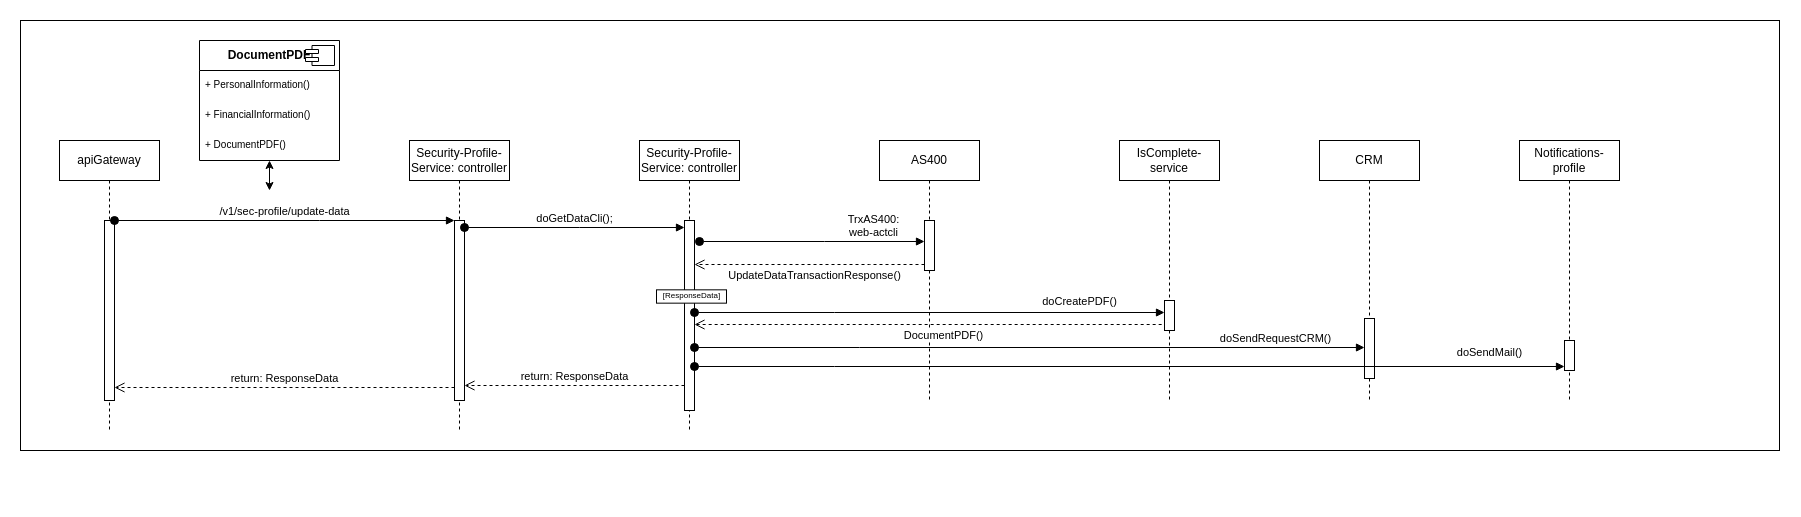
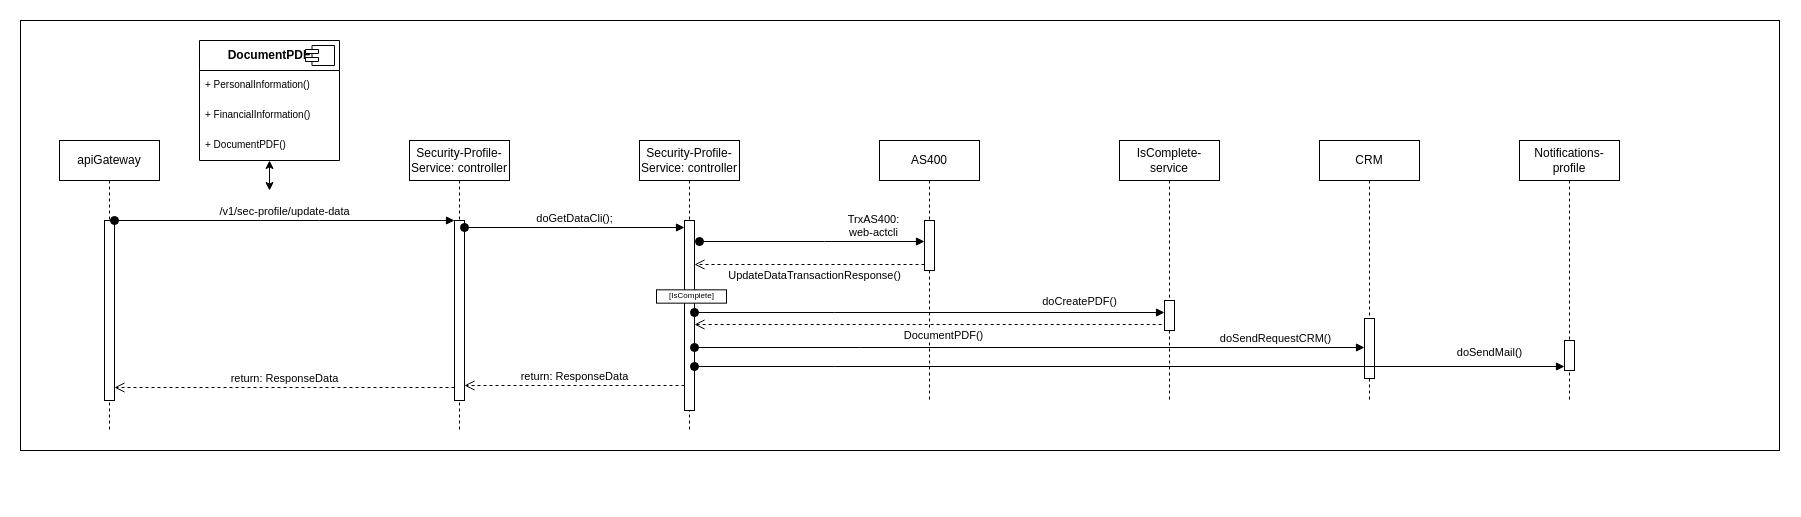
  <mxCell id="0" />
  <mxCell id="1" parent="0" />
  <mxCell id="2" value="" style="rounded=0;whiteSpace=wrap;html=1;" parent="1" vertex="1"><mxGeometry x="20" y="20" width="1759" height="430" as="geometry" /></mxCell>
  <mxCell id="3" value="apiGateway&lt;br&gt;" style="shape=umlLifeline;perimeter=lifelinePerimeter;whiteSpace=wrap;html=1;container=0;dropTarget=0;collapsible=0;recursiveResize=0;outlineConnect=0;portConstraint=eastwest;newEdgeStyle={&quot;edgeStyle&quot;:&quot;elbowEdgeStyle&quot;,&quot;elbow&quot;:&quot;vertical&quot;,&quot;curved&quot;:0,&quot;rounded&quot;:0};" parent="1" vertex="1"><mxGeometry x="59" y="140" width="100" height="290" as="geometry" /></mxCell>
  <mxCell id="4" value="" style="html=1;points=[];perimeter=orthogonalPerimeter;outlineConnect=0;targetShapes=umlLifeline;portConstraint=eastwest;newEdgeStyle={&quot;edgeStyle&quot;:&quot;elbowEdgeStyle&quot;,&quot;elbow&quot;:&quot;vertical&quot;,&quot;curved&quot;:0,&quot;rounded&quot;:0};" parent="3" vertex="1"><mxGeometry x="45" y="80" width="10" height="180" as="geometry" /></mxCell>
  <mxCell id="5" value="Security-Profile-Service: controller" style="shape=umlLifeline;perimeter=lifelinePerimeter;whiteSpace=wrap;html=1;container=0;dropTarget=0;collapsible=0;recursiveResize=0;outlineConnect=0;portConstraint=eastwest;newEdgeStyle={&quot;edgeStyle&quot;:&quot;elbowEdgeStyle&quot;,&quot;elbow&quot;:&quot;vertical&quot;,&quot;curved&quot;:0,&quot;rounded&quot;:0};" parent="1" vertex="1"><mxGeometry x="409" y="140" width="100" height="290" as="geometry" /></mxCell>
  <mxCell id="6" value="" style="html=1;points=[];perimeter=orthogonalPerimeter;outlineConnect=0;targetShapes=umlLifeline;portConstraint=eastwest;newEdgeStyle={&quot;edgeStyle&quot;:&quot;elbowEdgeStyle&quot;,&quot;elbow&quot;:&quot;vertical&quot;,&quot;curved&quot;:0,&quot;rounded&quot;:0};" parent="5" vertex="1"><mxGeometry x="45" y="80" width="10" height="180" as="geometry" /></mxCell>
  <mxCell id="7" value="return: ResponseData" style="html=1;verticalAlign=bottom;endArrow=open;dashed=1;endSize=8;edgeStyle=elbowEdgeStyle;elbow=vertical;curved=0;rounded=0;" parent="1" edge="1"><mxGeometry x="0.002" relative="1" as="geometry"><mxPoint x="114" y="387" as="targetPoint" /><Array as="points"><mxPoint x="399" y="387" /><mxPoint x="369" y="407" /><mxPoint x="429" y="377" /><mxPoint x="339" y="357" /><mxPoint x="379" y="337" /><mxPoint x="309" y="467" /><mxPoint x="209" y="457" /></Array><mxPoint x="454" y="387" as="sourcePoint" /><mxPoint as="offset" /></mxGeometry></mxCell>
  <mxCell id="8" value="/v1/sec-profile/update-data" style="html=1;verticalAlign=bottom;startArrow=oval;endArrow=block;startSize=8;edgeStyle=elbowEdgeStyle;elbow=vertical;curved=0;rounded=0;" parent="1" source="4" target="6" edge="1"><mxGeometry relative="1" as="geometry"><mxPoint x="209" y="220" as="sourcePoint" /><mxPoint x="309" y="220" as="targetPoint" /><Array as="points"><mxPoint x="319" y="220" /></Array></mxGeometry></mxCell>
  <mxCell id="9" value="&lt;span style=&quot;font-weight: normal;&quot;&gt;Security-Profile-Service: controller&lt;/span&gt;" style="shape=umlLifeline;perimeter=lifelinePerimeter;whiteSpace=wrap;html=1;container=0;dropTarget=0;collapsible=0;recursiveResize=0;outlineConnect=0;portConstraint=eastwest;newEdgeStyle={&quot;edgeStyle&quot;:&quot;elbowEdgeStyle&quot;,&quot;elbow&quot;:&quot;vertical&quot;,&quot;curved&quot;:0,&quot;rounded&quot;:0};fontStyle=1" parent="1" vertex="1"><mxGeometry x="639" y="140" width="100" height="290" as="geometry" /></mxCell>
  <mxCell id="10" value="" style="html=1;points=[];perimeter=orthogonalPerimeter;outlineConnect=0;targetShapes=umlLifeline;portConstraint=eastwest;newEdgeStyle={&quot;edgeStyle&quot;:&quot;elbowEdgeStyle&quot;,&quot;elbow&quot;:&quot;vertical&quot;,&quot;curved&quot;:0,&quot;rounded&quot;:0};" parent="9" vertex="1"><mxGeometry x="45" y="80" width="10" height="190" as="geometry" /></mxCell>
  <mxCell id="11" value="AS400" style="shape=umlLifeline;perimeter=lifelinePerimeter;whiteSpace=wrap;html=1;container=0;dropTarget=0;collapsible=0;recursiveResize=0;outlineConnect=0;portConstraint=eastwest;newEdgeStyle={&quot;edgeStyle&quot;:&quot;elbowEdgeStyle&quot;,&quot;elbow&quot;:&quot;vertical&quot;,&quot;curved&quot;:0,&quot;rounded&quot;:0};" parent="1" vertex="1"><mxGeometry x="879" y="140" width="100" height="260" as="geometry" /></mxCell>
  <mxCell id="12" value="" style="html=1;points=[];perimeter=orthogonalPerimeter;outlineConnect=0;targetShapes=umlLifeline;portConstraint=eastwest;newEdgeStyle={&quot;edgeStyle&quot;:&quot;elbowEdgeStyle&quot;,&quot;elbow&quot;:&quot;vertical&quot;,&quot;curved&quot;:0,&quot;rounded&quot;:0};" parent="11" vertex="1"><mxGeometry x="45" y="80" width="10" height="50" as="geometry" /></mxCell>
  <mxCell id="13" value="TrxAS400:&lt;br style=&quot;border-color: var(--border-color);&quot;&gt;web-actcli" style="html=1;verticalAlign=bottom;startArrow=oval;endArrow=block;startSize=8;edgeStyle=elbowEdgeStyle;elbow=vertical;curved=0;rounded=0;" parent="1" edge="1"><mxGeometry x="0.548" relative="1" as="geometry"><mxPoint x="699" y="241" as="sourcePoint" /><mxPoint x="924" y="241" as="targetPoint" /><Array as="points"><mxPoint x="824" y="241" /><mxPoint x="844" y="251" /><mxPoint x="824" y="191" /><mxPoint x="804" y="251" /><mxPoint x="824" y="191" /><mxPoint x="859" y="231" /></Array><mxPoint as="offset" /></mxGeometry></mxCell>
  <mxCell id="14" value="DocumentPDF" style="swimlane;whiteSpace=wrap;html=1;startSize=30;" parent="1" vertex="1"><mxGeometry x="199" y="40" width="140" height="120" as="geometry" /></mxCell>
  <mxCell id="15" value="" style="shape=module;jettyWidth=13;jettyHeight=4;" parent="14" vertex="1"><mxGeometry x="1" width="29" height="20" relative="1" as="geometry"><mxPoint x="-34" y="5" as="offset" /></mxGeometry></mxCell>
  <mxCell id="16" value="&lt;p style=&quot;line-height:1.38;margin-top:0pt;margin-bottom:0pt;&quot; dir=&quot;ltr&quot;&gt;&lt;/p&gt;&lt;p style=&quot;line-height:1.38;margin-top:0pt;margin-bottom:0pt;&quot; dir=&quot;ltr&quot;&gt;&lt;/p&gt;&lt;p style=&quot;line-height:1.38;margin-top:0pt;margin-bottom:0pt;&quot; dir=&quot;ltr&quot;&gt;&lt;/p&gt;&lt;p style=&quot;line-height:1.38;margin-top:0pt;margin-bottom:0pt;&quot; dir=&quot;ltr&quot;&gt;&lt;/p&gt;&lt;p style=&quot;line-height:1.38;margin-top:0pt;margin-bottom:0pt;&quot; dir=&quot;ltr&quot;&gt;&lt;/p&gt;&lt;p style=&quot;line-height:1.38;margin-top:0pt;margin-bottom:0pt;&quot; dir=&quot;ltr&quot;&gt;&lt;/p&gt;&lt;p style=&quot;line-height:1.38;margin-top:0pt;margin-bottom:0pt;&quot; dir=&quot;ltr&quot;&gt;&lt;/p&gt;&lt;p style=&quot;line-height:1.38;margin-top:0pt;margin-bottom:0pt;&quot; dir=&quot;ltr&quot;&gt;&lt;/p&gt;&lt;p style=&quot;line-height:1.38;margin-top:0pt;margin-bottom:0pt;&quot; dir=&quot;ltr&quot;&gt;&lt;/p&gt;&lt;p style=&quot;line-height:1.38;margin-top:0pt;margin-bottom:0pt;&quot; dir=&quot;ltr&quot;&gt;&lt;/p&gt;&lt;p style=&quot;line-height:1.38;margin-top:0pt;margin-bottom:0pt;&quot; dir=&quot;ltr&quot;&gt;&lt;/p&gt;&lt;p style=&quot;line-height:1.38;margin-top:0pt;margin-bottom:0pt;&quot; dir=&quot;ltr&quot;&gt;&lt;/p&gt;&lt;p style=&quot;line-height:1.38;margin-top:0pt;margin-bottom:0pt;&quot; dir=&quot;ltr&quot;&gt;&lt;/p&gt;&lt;p style=&quot;line-height:1.38;margin-top:0pt;margin-bottom:0pt;&quot; dir=&quot;ltr&quot;&gt;&lt;/p&gt;&lt;p style=&quot;line-height:1.38;margin-top:0pt;margin-bottom:0pt;&quot; dir=&quot;ltr&quot;&gt;&lt;/p&gt;&lt;p style=&quot;line-height:1.38;margin-top:0pt;margin-bottom:0pt;&quot; dir=&quot;ltr&quot;&gt;&lt;/p&gt;&lt;p style=&quot;line-height:1.38;margin-top:0pt;margin-bottom:0pt;&quot; dir=&quot;ltr&quot;&gt;&lt;/p&gt;&lt;p style=&quot;line-height:1.38;margin-top:0pt;margin-bottom:0pt;&quot; dir=&quot;ltr&quot;&gt;&lt;/p&gt;&lt;div&gt;&lt;/div&gt;&lt;font size=&quot;1&quot; face=&quot;Arial, sans-serif&quot;&gt;+ PersonalInformation()&lt;/font&gt;&lt;br&gt;&lt;span id=&quot;docs-internal-guid-35b9aa86-7fff-8cd9-a609-26aaf156870c&quot;&gt;&lt;/span&gt;" style="text;strokeColor=none;fillColor=none;align=left;verticalAlign=top;spacingLeft=4;spacingRight=4;overflow=hidden;rotatable=0;points=[[0,0.5],[1,0.5]];portConstraint=eastwest;whiteSpace=wrap;html=1;" parent="14" vertex="1"><mxGeometry y="30" width="200" height="30" as="geometry" /></mxCell>
  <mxCell id="17" value="&lt;p style=&quot;line-height:1.38;margin-top:0pt;margin-bottom:0pt;&quot; dir=&quot;ltr&quot;&gt;&lt;/p&gt;&lt;p style=&quot;line-height:1.38;margin-top:0pt;margin-bottom:0pt;&quot; dir=&quot;ltr&quot;&gt;&lt;/p&gt;&lt;p style=&quot;line-height:1.38;margin-top:0pt;margin-bottom:0pt;&quot; dir=&quot;ltr&quot;&gt;&lt;/p&gt;&lt;p style=&quot;line-height:1.38;margin-top:0pt;margin-bottom:0pt;&quot; dir=&quot;ltr&quot;&gt;&lt;/p&gt;&lt;p style=&quot;line-height:1.38;margin-top:0pt;margin-bottom:0pt;&quot; dir=&quot;ltr&quot;&gt;&lt;/p&gt;&lt;p style=&quot;line-height:1.38;margin-top:0pt;margin-bottom:0pt;&quot; dir=&quot;ltr&quot;&gt;&lt;/p&gt;&lt;p style=&quot;line-height:1.38;margin-top:0pt;margin-bottom:0pt;&quot; dir=&quot;ltr&quot;&gt;&lt;/p&gt;&lt;p style=&quot;line-height:1.38;margin-top:0pt;margin-bottom:0pt;&quot; dir=&quot;ltr&quot;&gt;&lt;/p&gt;&lt;p style=&quot;line-height:1.38;margin-top:0pt;margin-bottom:0pt;&quot; dir=&quot;ltr&quot;&gt;&lt;/p&gt;&lt;p style=&quot;line-height:1.38;margin-top:0pt;margin-bottom:0pt;&quot; dir=&quot;ltr&quot;&gt;&lt;/p&gt;&lt;p style=&quot;line-height:1.38;margin-top:0pt;margin-bottom:0pt;&quot; dir=&quot;ltr&quot;&gt;&lt;/p&gt;&lt;p style=&quot;line-height:1.38;margin-top:0pt;margin-bottom:0pt;&quot; dir=&quot;ltr&quot;&gt;&lt;/p&gt;&lt;p style=&quot;line-height:1.38;margin-top:0pt;margin-bottom:0pt;&quot; dir=&quot;ltr&quot;&gt;&lt;/p&gt;&lt;p style=&quot;line-height:1.38;margin-top:0pt;margin-bottom:0pt;&quot; dir=&quot;ltr&quot;&gt;&lt;/p&gt;&lt;p style=&quot;line-height:1.38;margin-top:0pt;margin-bottom:0pt;&quot; dir=&quot;ltr&quot;&gt;&lt;/p&gt;&lt;p style=&quot;line-height:1.38;margin-top:0pt;margin-bottom:0pt;&quot; dir=&quot;ltr&quot;&gt;&lt;/p&gt;&lt;p style=&quot;line-height:1.38;margin-top:0pt;margin-bottom:0pt;&quot; dir=&quot;ltr&quot;&gt;&lt;/p&gt;&lt;p style=&quot;line-height:1.38;margin-top:0pt;margin-bottom:0pt;&quot; dir=&quot;ltr&quot;&gt;&lt;/p&gt;&lt;div&gt;&lt;/div&gt;&lt;font size=&quot;1&quot; face=&quot;Arial, sans-serif&quot;&gt;+ FinancialInformation()&lt;/font&gt;&lt;br&gt;&lt;span id=&quot;docs-internal-guid-35b9aa86-7fff-8cd9-a609-26aaf156870c&quot;&gt;&lt;/span&gt;" style="text;strokeColor=none;fillColor=none;align=left;verticalAlign=top;spacingLeft=4;spacingRight=4;overflow=hidden;rotatable=0;points=[[0,0.5],[1,0.5]];portConstraint=eastwest;whiteSpace=wrap;html=1;" parent="14" vertex="1"><mxGeometry y="60" width="200" height="30" as="geometry" /></mxCell>
  <mxCell id="18" value="&lt;p style=&quot;line-height:1.38;margin-top:0pt;margin-bottom:0pt;&quot; dir=&quot;ltr&quot;&gt;&lt;/p&gt;&lt;p style=&quot;line-height:1.38;margin-top:0pt;margin-bottom:0pt;&quot; dir=&quot;ltr&quot;&gt;&lt;/p&gt;&lt;p style=&quot;line-height:1.38;margin-top:0pt;margin-bottom:0pt;&quot; dir=&quot;ltr&quot;&gt;&lt;/p&gt;&lt;p style=&quot;line-height:1.38;margin-top:0pt;margin-bottom:0pt;&quot; dir=&quot;ltr&quot;&gt;&lt;/p&gt;&lt;p style=&quot;line-height:1.38;margin-top:0pt;margin-bottom:0pt;&quot; dir=&quot;ltr&quot;&gt;&lt;/p&gt;&lt;p style=&quot;line-height:1.38;margin-top:0pt;margin-bottom:0pt;&quot; dir=&quot;ltr&quot;&gt;&lt;/p&gt;&lt;p style=&quot;line-height:1.38;margin-top:0pt;margin-bottom:0pt;&quot; dir=&quot;ltr&quot;&gt;&lt;/p&gt;&lt;p style=&quot;line-height:1.38;margin-top:0pt;margin-bottom:0pt;&quot; dir=&quot;ltr&quot;&gt;&lt;/p&gt;&lt;p style=&quot;line-height:1.38;margin-top:0pt;margin-bottom:0pt;&quot; dir=&quot;ltr&quot;&gt;&lt;/p&gt;&lt;p style=&quot;line-height:1.38;margin-top:0pt;margin-bottom:0pt;&quot; dir=&quot;ltr&quot;&gt;&lt;/p&gt;&lt;p style=&quot;line-height:1.38;margin-top:0pt;margin-bottom:0pt;&quot; dir=&quot;ltr&quot;&gt;&lt;/p&gt;&lt;p style=&quot;line-height:1.38;margin-top:0pt;margin-bottom:0pt;&quot; dir=&quot;ltr&quot;&gt;&lt;/p&gt;&lt;p style=&quot;line-height:1.38;margin-top:0pt;margin-bottom:0pt;&quot; dir=&quot;ltr&quot;&gt;&lt;/p&gt;&lt;p style=&quot;line-height:1.38;margin-top:0pt;margin-bottom:0pt;&quot; dir=&quot;ltr&quot;&gt;&lt;/p&gt;&lt;p style=&quot;line-height:1.38;margin-top:0pt;margin-bottom:0pt;&quot; dir=&quot;ltr&quot;&gt;&lt;/p&gt;&lt;p style=&quot;line-height:1.38;margin-top:0pt;margin-bottom:0pt;&quot; dir=&quot;ltr&quot;&gt;&lt;/p&gt;&lt;p style=&quot;line-height:1.38;margin-top:0pt;margin-bottom:0pt;&quot; dir=&quot;ltr&quot;&gt;&lt;/p&gt;&lt;p style=&quot;line-height:1.38;margin-top:0pt;margin-bottom:0pt;&quot; dir=&quot;ltr&quot;&gt;&lt;/p&gt;&lt;div&gt;&lt;/div&gt;&lt;font size=&quot;1&quot; face=&quot;Arial, sans-serif&quot;&gt;+ DocumentPDF()&lt;/font&gt;&lt;br&gt;&lt;span id=&quot;docs-internal-guid-35b9aa86-7fff-8cd9-a609-26aaf156870c&quot;&gt;&lt;/span&gt;" style="text;strokeColor=none;fillColor=none;align=left;verticalAlign=top;spacingLeft=4;spacingRight=4;overflow=hidden;rotatable=0;points=[[0,0.5],[1,0.5]];portConstraint=eastwest;whiteSpace=wrap;html=1;" parent="14" vertex="1"><mxGeometry y="90" width="200" height="30" as="geometry" /></mxCell>
  <mxCell id="19" value="" style="endArrow=classic;startArrow=classic;html=1;rounded=0;" parent="1" target="14" edge="1"><mxGeometry width="50" height="50" relative="1" as="geometry"><mxPoint x="269" y="190" as="sourcePoint" /><mxPoint x="269" y="-20" as="targetPoint" /></mxGeometry></mxCell>
  <mxCell id="20" value="return: ResponseData" style="html=1;verticalAlign=bottom;endArrow=open;dashed=1;endSize=8;edgeStyle=elbowEdgeStyle;elbow=vertical;curved=0;rounded=0;" parent="1" edge="1"><mxGeometry relative="1" as="geometry"><mxPoint x="464" y="385" as="targetPoint" /><Array as="points"><mxPoint x="639" y="385" /><mxPoint x="624" y="405" /><mxPoint x="534" y="385" /><mxPoint x="574" y="365" /><mxPoint x="504" y="495" /><mxPoint x="404" y="485" /></Array><mxPoint x="684" y="385" as="sourcePoint" /></mxGeometry></mxCell>
  <mxCell id="21" value="doGetDataCli();" style="html=1;verticalAlign=bottom;startArrow=oval;endArrow=block;startSize=8;edgeStyle=elbowEdgeStyle;elbow=vertical;curved=0;rounded=0;" parent="1" source="6" target="10" edge="1"><mxGeometry relative="1" as="geometry"><mxPoint x="394" y="227" as="sourcePoint" /><mxPoint x="624" y="227" as="targetPoint" /><Array as="points"><mxPoint x="579" y="227" /><mxPoint x="504" y="227" /></Array><mxPoint as="offset" /></mxGeometry></mxCell>
  <mxCell id="22" value="CRM" style="shape=umlLifeline;perimeter=lifelinePerimeter;whiteSpace=wrap;html=1;container=0;dropTarget=0;collapsible=0;recursiveResize=0;outlineConnect=0;portConstraint=eastwest;newEdgeStyle={&quot;edgeStyle&quot;:&quot;elbowEdgeStyle&quot;,&quot;elbow&quot;:&quot;vertical&quot;,&quot;curved&quot;:0,&quot;rounded&quot;:0};" parent="1" vertex="1"><mxGeometry x="1319" y="140" width="100" height="260" as="geometry" /></mxCell>
  <mxCell id="23" value="" style="html=1;points=[];perimeter=orthogonalPerimeter;outlineConnect=0;targetShapes=umlLifeline;portConstraint=eastwest;newEdgeStyle={&quot;edgeStyle&quot;:&quot;elbowEdgeStyle&quot;,&quot;elbow&quot;:&quot;vertical&quot;,&quot;curved&quot;:0,&quot;rounded&quot;:0};" parent="22" vertex="1"><mxGeometry x="45" y="178" width="10" height="60" as="geometry" /></mxCell>
  <mxCell id="24" value="doCreatePDF()" style="html=1;verticalAlign=bottom;startArrow=oval;endArrow=block;startSize=8;edgeStyle=elbowEdgeStyle;elbow=vertical;curved=0;rounded=0;" parent="1" edge="1" target="32" source="10"><mxGeometry x="0.638" y="2" relative="1" as="geometry"><mxPoint x="694" y="312" as="sourcePoint" /><mxPoint x="1139" y="310" as="targetPoint" /><Array as="points"><mxPoint x="834" y="312" /><mxPoint x="854" y="322" /><mxPoint x="834" y="262" /><mxPoint x="814" y="322" /><mxPoint x="834" y="262" /><mxPoint x="869" y="302" /></Array><mxPoint as="offset" /></mxGeometry></mxCell>
  <mxCell id="25" value="" style="group" parent="1" vertex="1" connectable="0"><mxGeometry x="656" y="286" width="70" height="20" as="geometry" /></mxCell>
  <mxCell id="26" value="" style="rounded=0;whiteSpace=wrap;html=1;" parent="25" vertex="1"><mxGeometry y="3.333" width="70" height="13.333" as="geometry" /></mxCell>
- <mxCell id="27" value="&lt;font style=&quot;font-size: 8px;&quot;&gt;[ResponseData]&lt;/font&gt;" style="text;html=1;align=center;verticalAlign=middle;resizable=0;points=[];autosize=1;strokeColor=none;fillColor=none;" parent="25" vertex="1"><mxGeometry y="-7" width="70" height="30" as="geometry" /></mxCell>
+ <mxCell id="27" value="&lt;font style=&quot;font-size: 8px;&quot;&gt;[IsComplete]&lt;/font&gt;" style="text;html=1;align=center;verticalAlign=middle;resizable=0;points=[];autosize=1;strokeColor=none;fillColor=none;" parent="25" vertex="1"><mxGeometry y="-7" width="70" height="30" as="geometry" /></mxCell>
  <mxCell id="28" value="Notifications-profile" style="shape=umlLifeline;perimeter=lifelinePerimeter;whiteSpace=wrap;html=1;container=0;dropTarget=0;collapsible=0;recursiveResize=0;outlineConnect=0;portConstraint=eastwest;newEdgeStyle={&quot;edgeStyle&quot;:&quot;elbowEdgeStyle&quot;,&quot;elbow&quot;:&quot;vertical&quot;,&quot;curved&quot;:0,&quot;rounded&quot;:0};" parent="1" vertex="1"><mxGeometry x="1519" y="140" width="100" height="260" as="geometry" /></mxCell>
  <mxCell id="29" value="" style="html=1;points=[];perimeter=orthogonalPerimeter;outlineConnect=0;targetShapes=umlLifeline;portConstraint=eastwest;newEdgeStyle={&quot;edgeStyle&quot;:&quot;elbowEdgeStyle&quot;,&quot;elbow&quot;:&quot;vertical&quot;,&quot;curved&quot;:0,&quot;rounded&quot;:0};" parent="28" vertex="1"><mxGeometry x="45" y="200" width="10" height="30" as="geometry" /></mxCell>
  <mxCell id="30" value="doSendMail()" style="html=1;verticalAlign=bottom;startArrow=oval;endArrow=block;startSize=8;edgeStyle=elbowEdgeStyle;elbow=vertical;curved=0;rounded=0;" parent="1" edge="1"><mxGeometry x="0.827" y="5" relative="1" as="geometry"><mxPoint x="694" y="366" as="sourcePoint" /><mxPoint x="1564" y="366" as="targetPoint" /><Array as="points"><mxPoint x="834" y="366" /><mxPoint x="854" y="376" /><mxPoint x="834" y="316" /><mxPoint x="814" y="376" /><mxPoint x="834" y="316" /><mxPoint x="869" y="356" /></Array><mxPoint as="offset" /></mxGeometry></mxCell>
  <mxCell id="31" value="IsComplete-service" style="shape=umlLifeline;perimeter=lifelinePerimeter;whiteSpace=wrap;html=1;container=0;dropTarget=0;collapsible=0;recursiveResize=0;outlineConnect=0;portConstraint=eastwest;newEdgeStyle={&quot;edgeStyle&quot;:&quot;elbowEdgeStyle&quot;,&quot;elbow&quot;:&quot;vertical&quot;,&quot;curved&quot;:0,&quot;rounded&quot;:0};" vertex="1" parent="1"><mxGeometry x="1119" y="140" width="100" height="260" as="geometry" /></mxCell>
  <mxCell id="32" value="" style="html=1;points=[];perimeter=orthogonalPerimeter;outlineConnect=0;targetShapes=umlLifeline;portConstraint=eastwest;newEdgeStyle={&quot;edgeStyle&quot;:&quot;elbowEdgeStyle&quot;,&quot;elbow&quot;:&quot;vertical&quot;,&quot;curved&quot;:0,&quot;rounded&quot;:0};" vertex="1" parent="31"><mxGeometry x="45" y="160" width="10" height="30" as="geometry" /></mxCell>
  <mxCell id="33" value="UpdateDataTransactionResponse()" style="html=1;verticalAlign=bottom;endArrow=open;dashed=1;endSize=8;edgeStyle=elbowEdgeStyle;elbow=vertical;curved=0;rounded=0;" edge="1" parent="1"><mxGeometry x="-0.04" y="20" relative="1" as="geometry"><mxPoint x="694" y="264" as="targetPoint" /><Array as="points"><mxPoint x="869" y="264" /><mxPoint x="834" y="288.66" /><mxPoint x="809" y="278.66" /><mxPoint x="719" y="258.66" /><mxPoint x="759" y="238.66" /><mxPoint x="689" y="368.66" /><mxPoint x="589" y="358.66" /></Array><mxPoint x="924" y="264" as="sourcePoint" /><mxPoint as="offset" /></mxGeometry></mxCell>
  <mxCell id="34" value="doSendRequestCRM()" style="html=1;verticalAlign=bottom;startArrow=oval;endArrow=block;startSize=8;edgeStyle=elbowEdgeStyle;elbow=vertical;curved=0;rounded=0;" edge="1" parent="1" source="10"><mxGeometry x="0.734" relative="1" as="geometry"><mxPoint x="719" y="347" as="sourcePoint" /><mxPoint x="1364" y="347" as="targetPoint" /><Array as="points"><mxPoint x="859" y="347" /><mxPoint x="879" y="357" /><mxPoint x="859" y="297" /><mxPoint x="839" y="357" /><mxPoint x="859" y="297" /><mxPoint x="894" y="337" /></Array><mxPoint as="offset" /></mxGeometry></mxCell>
  <mxCell id="35" value="DocumentPDF()" style="html=1;verticalAlign=bottom;endArrow=open;dashed=1;endSize=8;edgeStyle=elbowEdgeStyle;elbow=vertical;curved=0;rounded=0;" edge="1" parent="1" target="10"><mxGeometry x="-0.04" y="20" relative="1" as="geometry"><mxPoint x="694" y="314.835" as="targetPoint" /><Array as="points"><mxPoint x="689" y="324" /><mxPoint x="979" y="348.66" /><mxPoint x="954" y="338.66" /><mxPoint x="864" y="318.66" /><mxPoint x="904" y="298.66" /><mxPoint x="834" y="428.66" /><mxPoint x="734" y="418.66" /></Array><mxPoint x="1164" y="314.835" as="sourcePoint" /><mxPoint as="offset" /></mxGeometry></mxCell>
